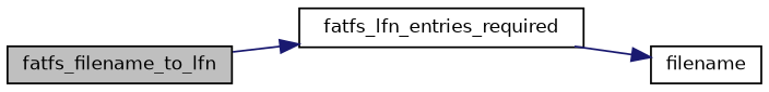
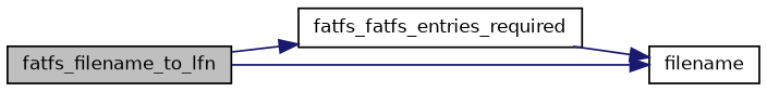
  digraph {
    rankdir=LR
    node [color=black fillcolor=white fontname=Helvetica fontsize=10 shape=record style=filled]
    edge [color=midnightblue fontname=Helvetica fontsize=10 labelfontname=Helvetica labelfontsize=10 style=solid]
    n1 [fillcolor=grey75 fontcolor=black height=0.2 label=fatfs_filename_to_lfn width=0.4]
-   n2 [height=0.2 label=fatfs_lfn_entries_required width=0.4]
+   n2 [height=0.2 label=fatfs_fatfs_entries_required width=0.4]
    n3 [height=0.2 label=filename width=0.4]
    n1 -> n2
+   n1 -> n3
    n2 -> n3
  }
